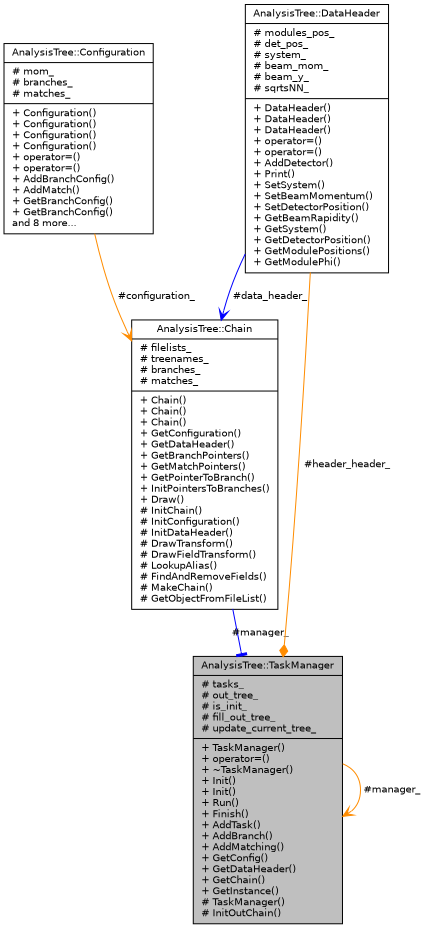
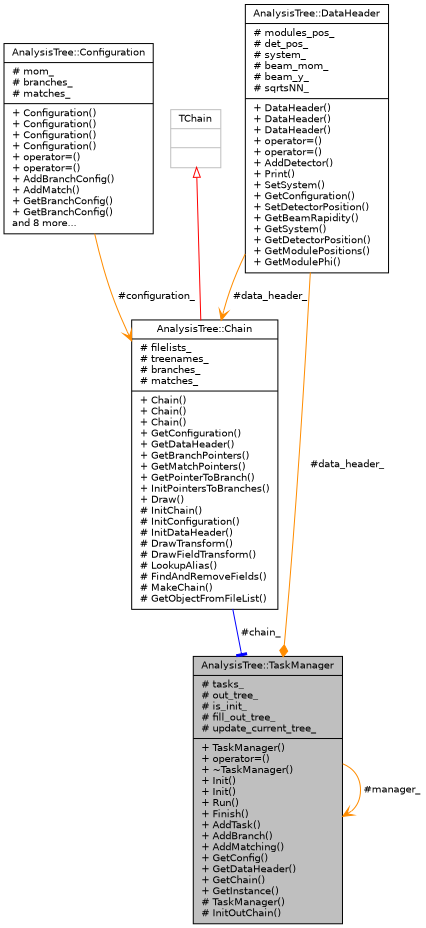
  digraph {
    node [color=black fillcolor=white fontname=Helvetica fontsize=10 shape=record style=filled]
    edge [arrowhead=vee color=darkorange fontname=Helvetica fontsize=10 labelfontname=Helvetica labelfontsize=10 style=solid]
    n1 [fillcolor=grey75 fontcolor=black height=0.2 label="{AnalysisTree::TaskManager\n|# tasks_\l# out_tree_\l# is_init_\l# fill_out_tree_\l# update_current_tree_\l|+ TaskManager()\l+ operator=()\l+ ~TaskManager()\l+ Init()\l+ Init()\l+ Run()\l+ Finish()\l+ AddTask()\l+ AddBranch()\l+ AddMatching()\l+ GetConfig()\l+ GetDataHeader()\l+ GetChain()\l+ GetInstance()\l# TaskManager()\l# InitOutChain()\l}" width=0.4]
    n2 [height=0.2 label="{AnalysisTree::Configuration\n|# mom_\l# branches_\l# matches_\l|+ Configuration()\l+ Configuration()\l+ Configuration()\l+ Configuration()\l+ operator=()\l+ operator=()\l+ AddBranchConfig()\l+ AddMatch()\l+ GetBranchConfig()\l+ GetBranchConfig()\land 8 more...\l}" width=0.4]
    n3 [height=0.2 label="{AnalysisTree::Chain\n|# filelists_\l# treenames_\l# branches_\l# matches_\l|+ Chain()\l+ Chain()\l+ Chain()\l+ GetConfiguration()\l+ GetDataHeader()\l+ GetBranchPointers()\l+ GetMatchPointers()\l+ GetPointerToBranch()\l+ InitPointersToBranches()\l+ Draw()\l# InitChain()\l# InitConfiguration()\l# InitDataHeader()\l# DrawTransform()\l# DrawFieldTransform()\l# LookupAlias()\l# FindAndRemoveFields()\l# MakeChain()\l# GetObjectFromFileList()\l}" width=0.4]
-   n4 [height=0.2 label="{AnalysisTree::DataHeader\n|# modules_pos_\l# det_pos_\l# system_\l# beam_mom_\l# beam_y_\l# sqrtsNN_\l|+ DataHeader()\l+ DataHeader()\l+ DataHeader()\l+ operator=()\l+ operator=()\l+ AddDetector()\l+ Print()\l+ SetSystem()\l+ SetBeamMomentum()\l+ SetDetectorPosition()\l+ GetBeamRapidity()\l+ GetSystem()\l+ GetDetectorPosition()\l+ GetModulePositions()\l+ GetModulePhi()\l}" width=0.4]
+   n4 [height=0.2 label="{AnalysisTree::DataHeader\n|# modules_pos_\l# det_pos_\l# system_\l# beam_mom_\l# beam_y_\l# sqrtsNN_\l|+ DataHeader()\l+ DataHeader()\l+ DataHeader()\l+ operator=()\l+ operator=()\l+ AddDetector()\l+ Print()\l+ SetSystem()\l+ GetConfiguration()\l+ SetDetectorPosition()\l+ GetBeamRapidity()\l+ GetSystem()\l+ GetDetectorPosition()\l+ GetModulePositions()\l+ GetModulePhi()\l}" width=0.4]
+   n5 [color=grey75 height=0.2 label="{TChain\n||}" width=0.4]
    n1 -> n1 [label=" #manager_"]
    n2 -> n3 [label=" #configuration_"]
-   n3 -> n1 [arrowhead=tee color=blue label=" #manager_"]
-   n4 -> n1 [arrowhead=diamond label=" #header_header_"]
-   n4 -> n3 [color=blue label=" #data_header_"]
+   n3 -> n1 [arrowhead=tee color=blue label=" #chain_"]
+   n4 -> n1 [arrowhead=diamond label=" #data_header_"]
+   n4 -> n3 [label=" #data_header_"]
+   n5 -> n3 [arrowtail=onormal color=red dir=back arrowhead=""]
  }
